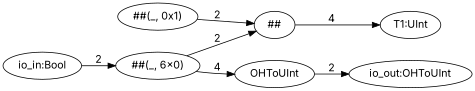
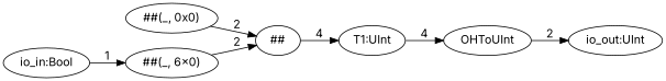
  digraph {
    fontname=Inter
    rankdir=LR
    node [fontname=Inter]
    edge [fontname=Inter]
-   n1 [label="io_out:OHToUInt"]
+   n1 [label="io_out:UInt"]
    n2 [label=OHToUInt]
    n3 [label="T1:UInt"]
    n4 [label="##"]
-   n5 [label="##(_, 0x1)"]
+   n5 [label="##(_, 0x0)"]
    n6 [label="io_in:Bool"]
    n7 [label="##(_, 6x0)"]
    n2 -> n1 [label=2]
-   n7 -> n2 [label=4]
+   n3 -> n2 [label=4]
    n4 -> n3 [label=4]
    n5 -> n4 [label=2]
-   n6 -> n7 [label=2]
+   n6 -> n7 [label=1]
    n7 -> n4 [label=2]
  }
